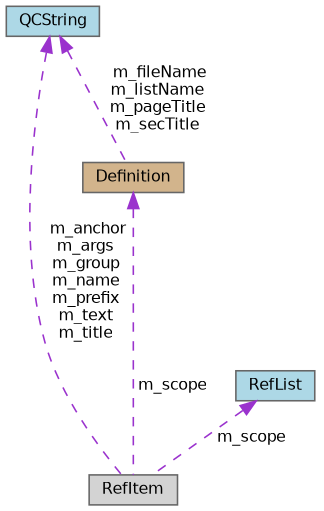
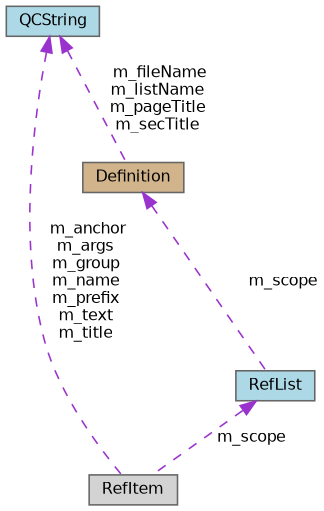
  digraph {
    node [color=gray40 fillcolor=lightblue fontname=Helvetica fontsize=10 shape=box style=filled]
    edge [color=darkorchid3 dir=back fontname=Helvetica fontsize=10 labelfontname=Helvetica labelfontsize=10 style=dashed]
    n1 [fillcolor=lightgrey fontcolor=black height=0.2 label=RefItem width=0.4]
    n2 [height=0.2 label=RefList width=0.4]
    n3 [height=0.2 label=QCString width=0.4]
    n4 [fillcolor=tan height=0.2 label=Definition width=0.4]
    n2 -> n1 [label=" m_scope"]
    n3 -> n1 [label=" m_anchor\nm_args\nm_group\nm_name\nm_prefix\nm_text\nm_title"]
    n3 -> n4 [label=" m_fileName\nm_listName\nm_pageTitle\nm_secTitle"]
-   n4 -> n1 [label=" m_scope"]
+   n4 -> n2 [label=" m_scope"]
  }
